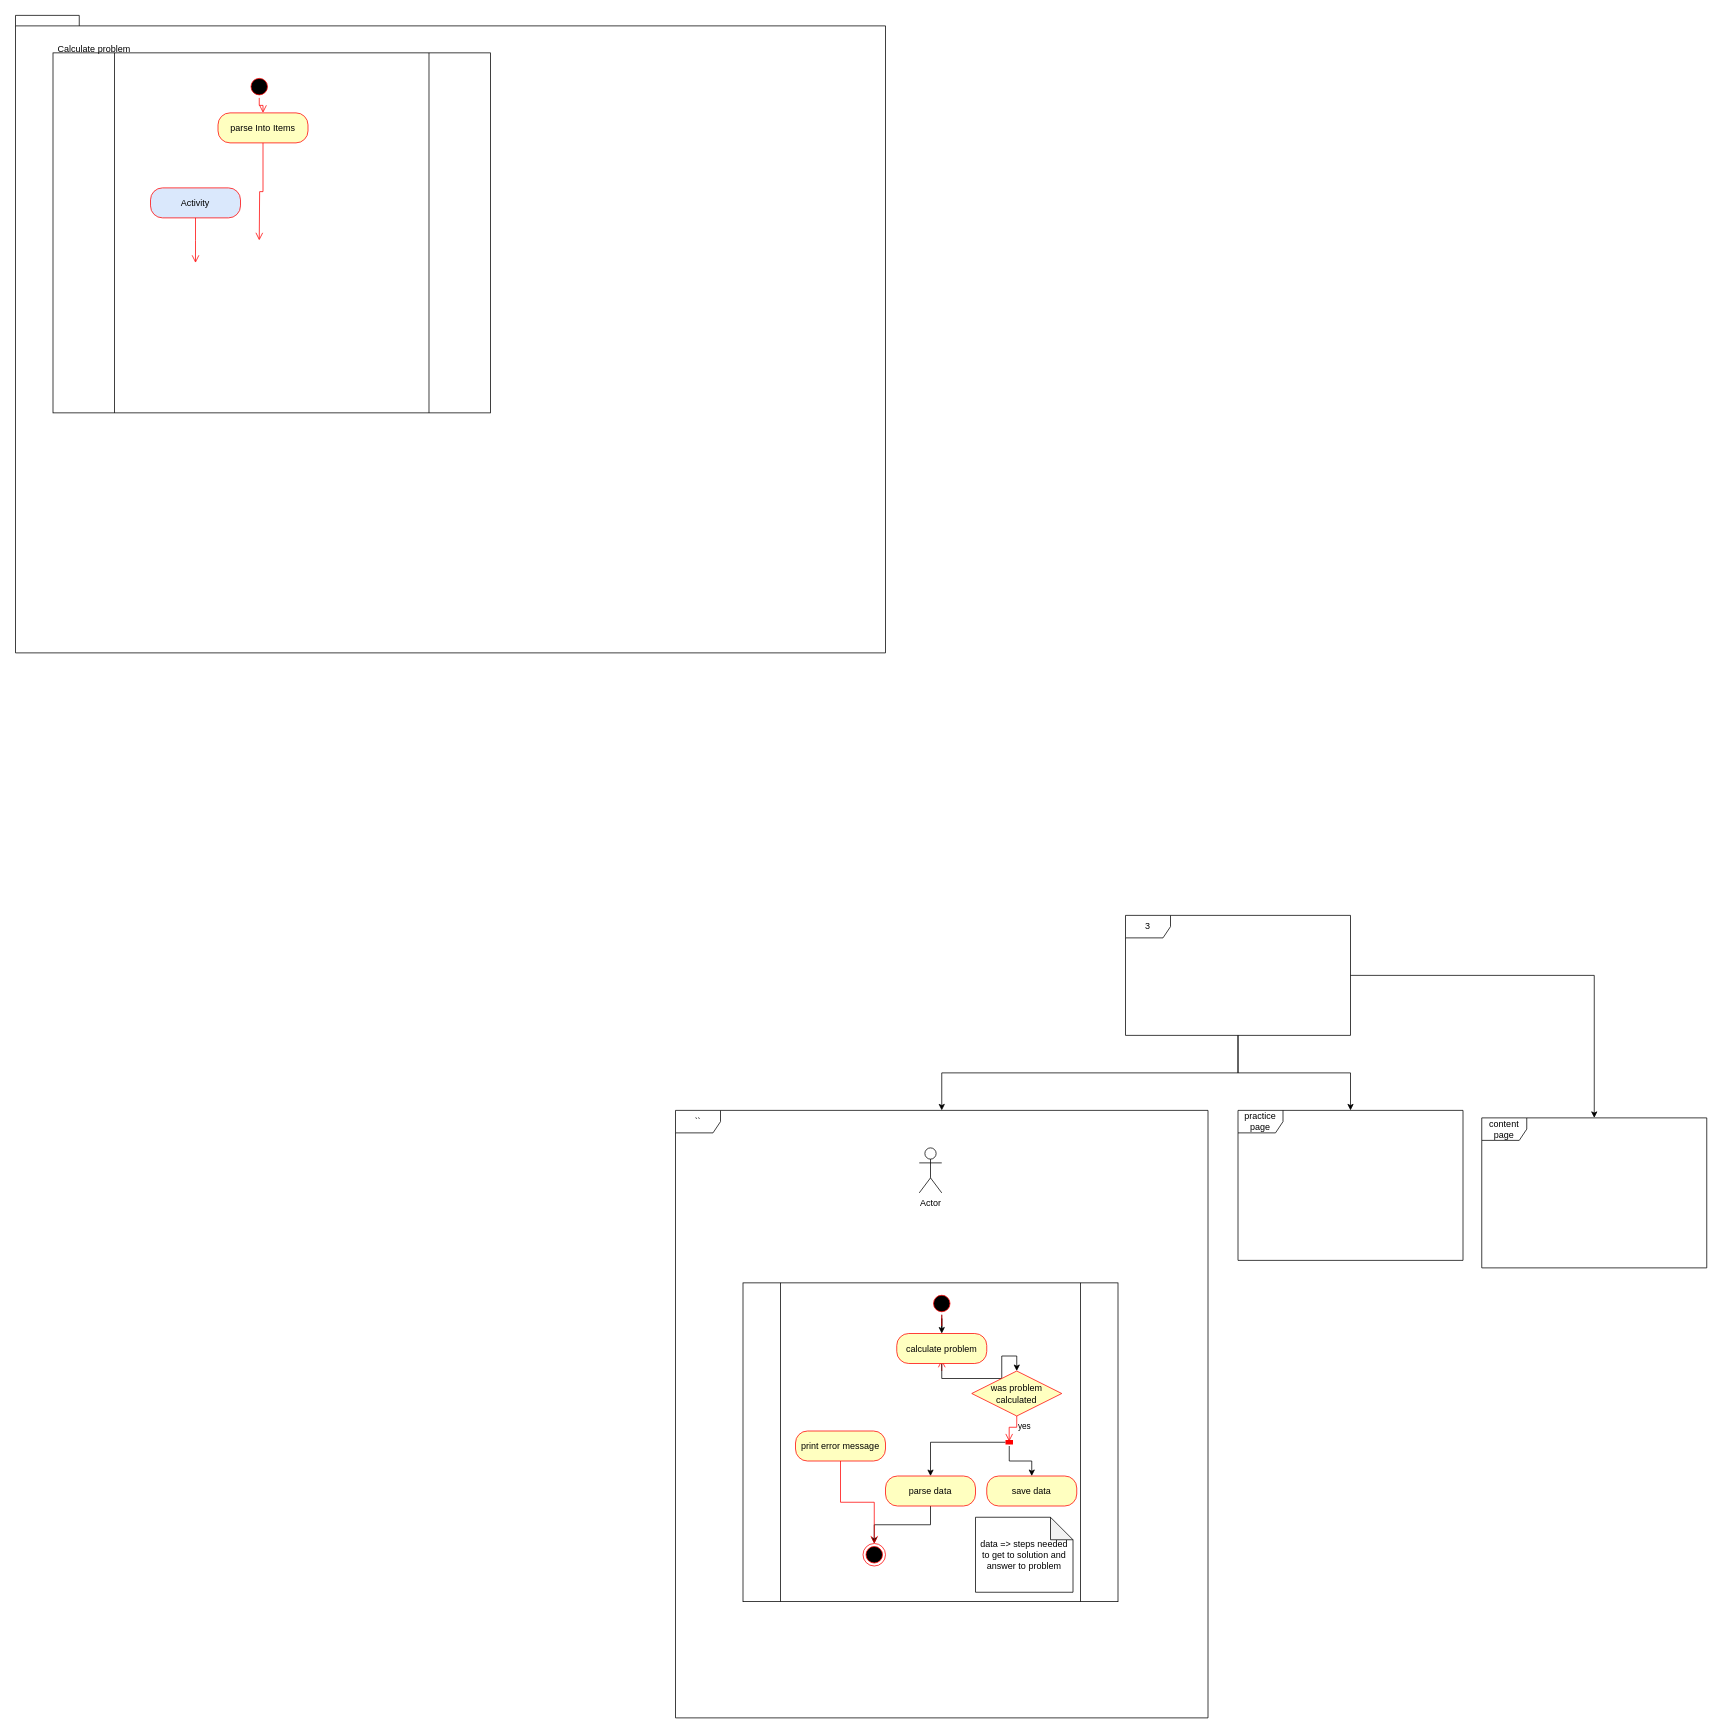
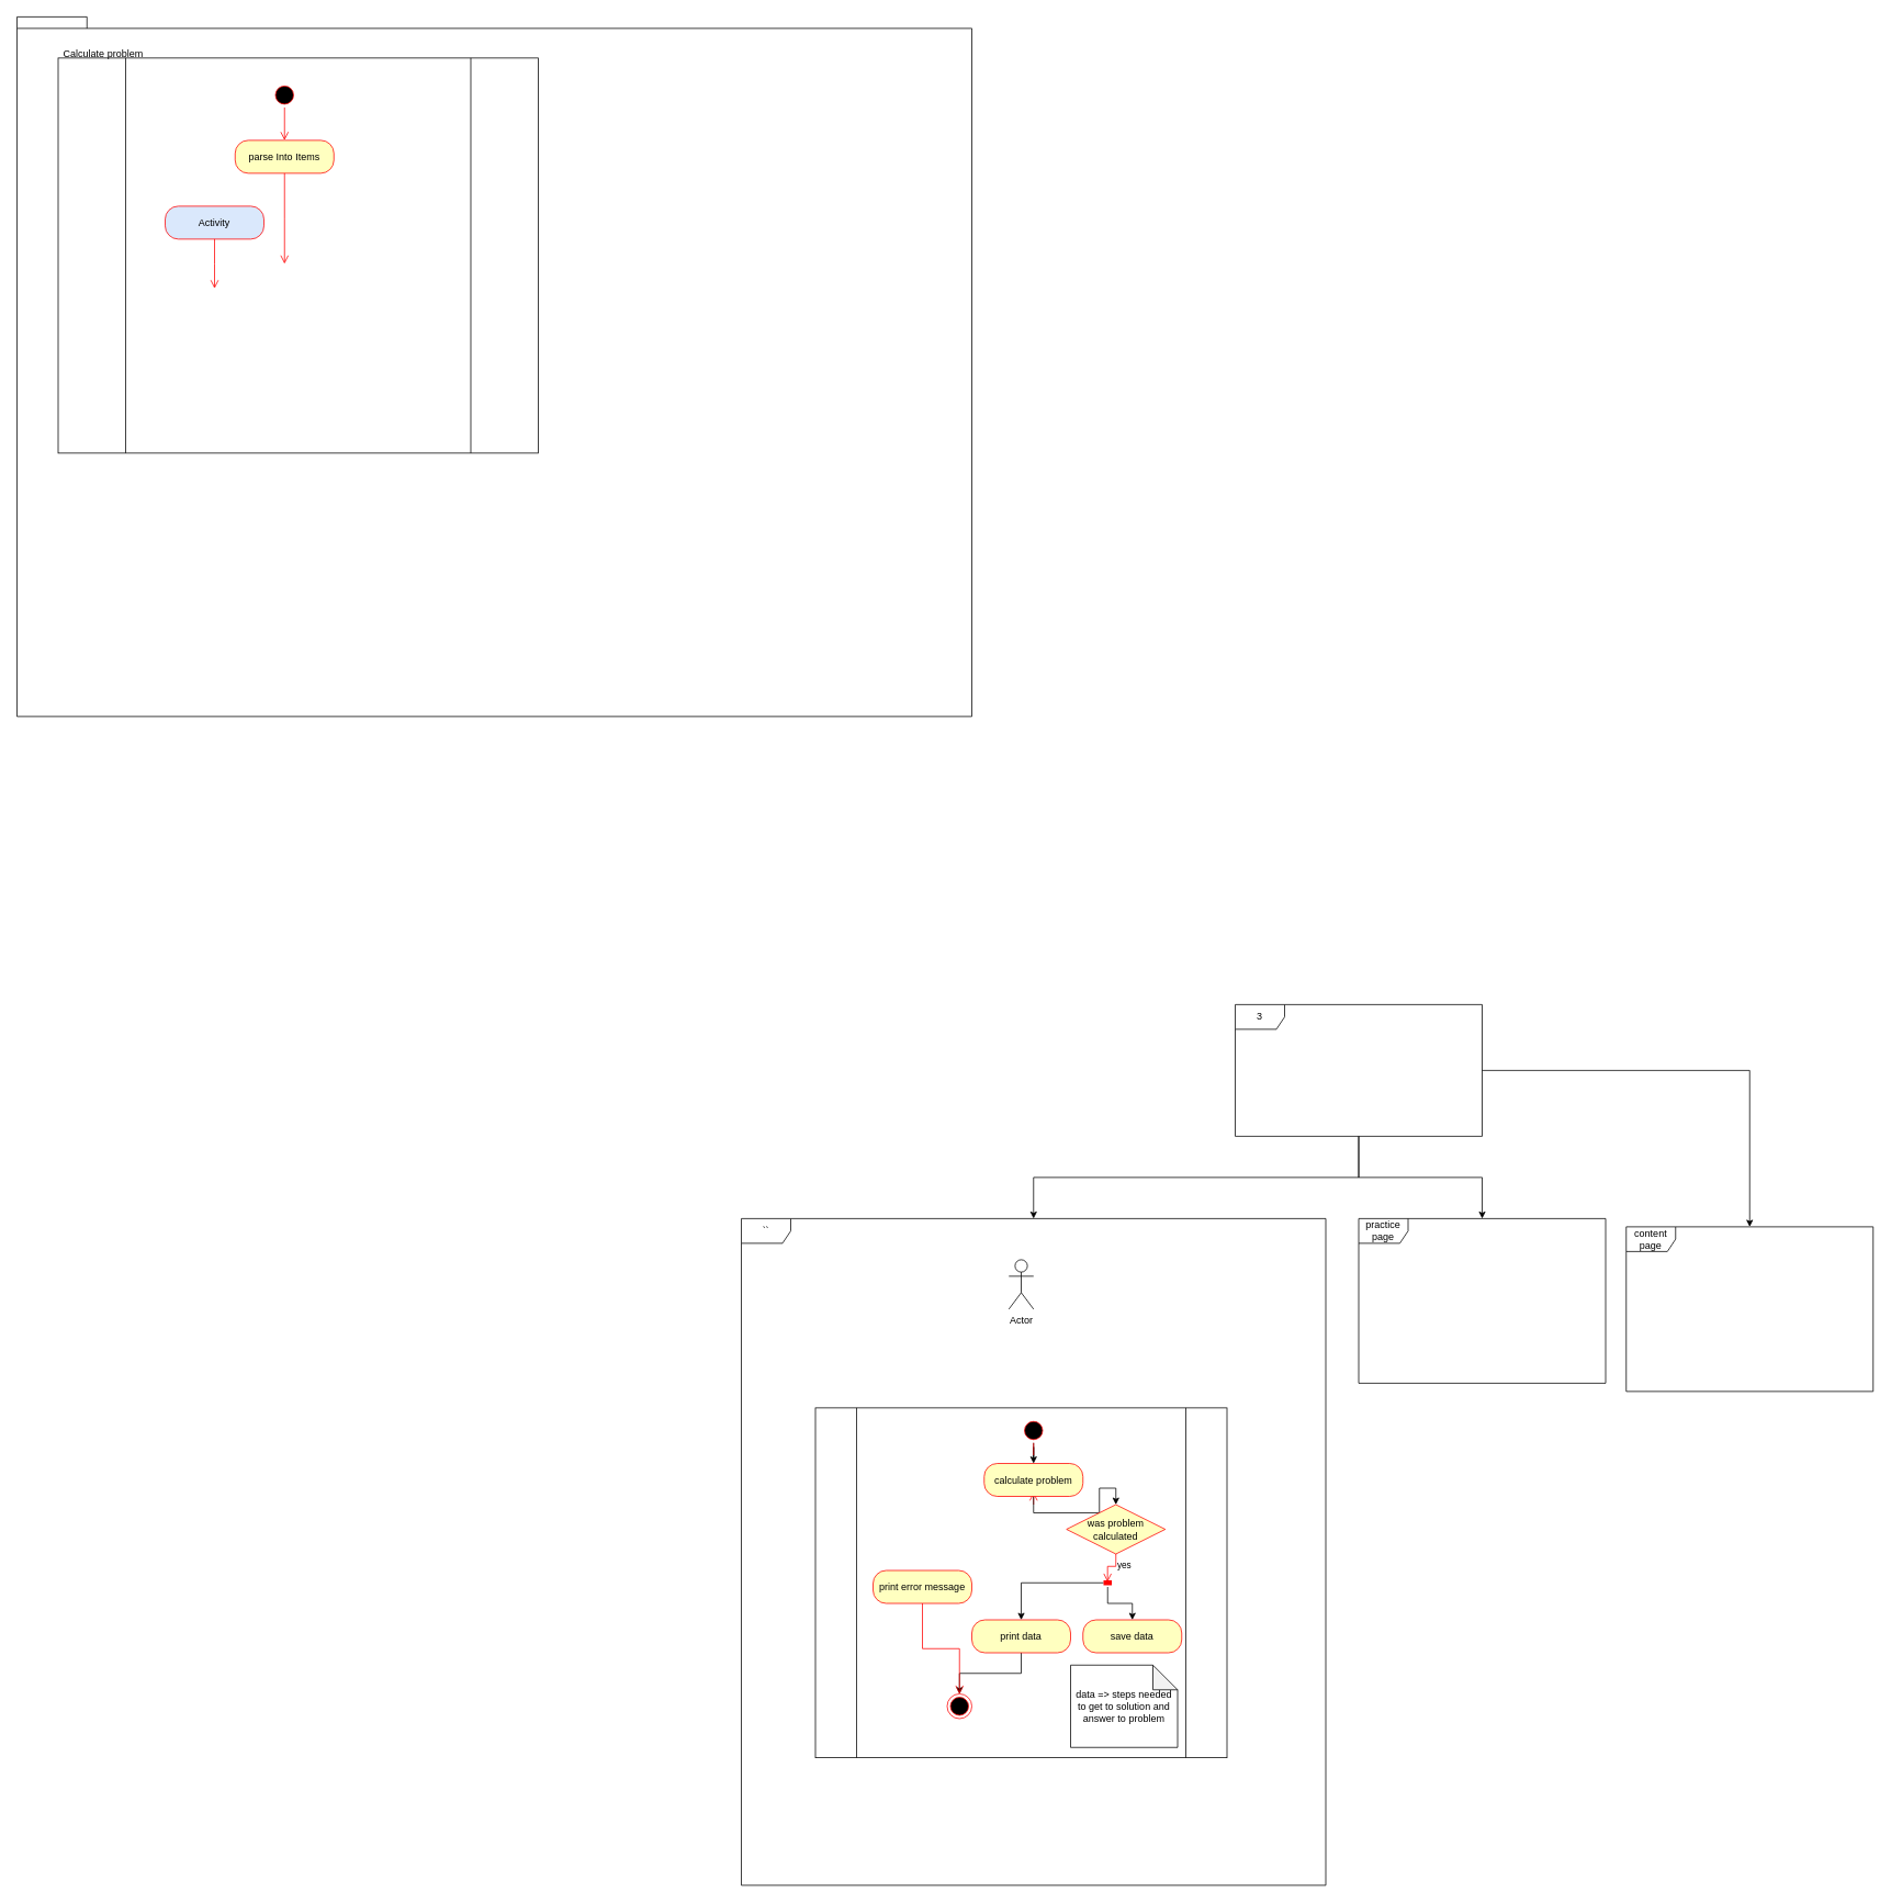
  <mxCell id="0" />
  <mxCell id="1" parent="0" />
  <mxCell id="2" style="edgeStyle=orthogonalEdgeStyle;rounded=0;orthogonalLoop=1;jettySize=auto;html=1;" edge="1" parent="1" source="5" target="6"><mxGeometry relative="1" as="geometry" /></mxCell>
  <mxCell id="3" style="edgeStyle=orthogonalEdgeStyle;rounded=0;orthogonalLoop=1;jettySize=auto;html=1;" edge="1" parent="1" source="5" target="7"><mxGeometry relative="1" as="geometry" /></mxCell>
  <mxCell id="4" style="edgeStyle=orthogonalEdgeStyle;rounded=0;orthogonalLoop=1;jettySize=auto;html=1;" edge="1" parent="1" source="5" target="8"><mxGeometry relative="1" as="geometry" /></mxCell>
  <mxCell id="5" value="3" style="shape=umlFrame;whiteSpace=wrap;html=1;" vertex="1" parent="1"><mxGeometry x="1500" y="1220" width="300" height="160" as="geometry" /></mxCell>
  <mxCell id="6" value="``" style="shape=umlFrame;whiteSpace=wrap;html=1;" vertex="1" parent="1"><mxGeometry x="900" y="1480" width="710" height="810" as="geometry" /></mxCell>
  <mxCell id="7" value="practice page" style="shape=umlFrame;whiteSpace=wrap;html=1;" vertex="1" parent="1"><mxGeometry x="1650" y="1480" width="300" height="200" as="geometry" /></mxCell>
  <mxCell id="8" value="content page" style="shape=umlFrame;whiteSpace=wrap;html=1;" vertex="1" parent="1"><mxGeometry x="1975" y="1490" width="300" height="200" as="geometry" /></mxCell>
  <mxCell id="9" value="" style="shape=process;whiteSpace=wrap;html=1;backgroundOutline=1;rounded=0;" vertex="1" parent="1"><mxGeometry x="990" y="1710" width="500" height="425" as="geometry" /></mxCell>
  <mxCell id="10" style="edgeStyle=orthogonalEdgeStyle;rounded=0;orthogonalLoop=1;jettySize=auto;html=1;" edge="1" parent="1" source="11" target="17"><mxGeometry relative="1" as="geometry" /></mxCell>
  <mxCell id="11" value="" style="ellipse;html=1;shape=startState;fillColor=#000000;strokeColor=#ff0000;" vertex="1" parent="1"><mxGeometry x="1240" y="1722.5" width="30" height="30" as="geometry" /></mxCell>
  <mxCell id="12" value="" style="edgeStyle=orthogonalEdgeStyle;html=1;verticalAlign=bottom;endArrow=open;endSize=8;strokeColor=#ff0000;rounded=0;startArrow=none;" edge="1" parent="1"><mxGeometry relative="1" as="geometry"><mxPoint x="1255" y="1812.5" as="targetPoint" /><mxPoint x="1255" y="1827.5" as="sourcePoint" /></mxGeometry></mxCell>
  <mxCell id="13" value="" style="edgeStyle=orthogonalEdgeStyle;html=1;verticalAlign=bottom;endArrow=none;endSize=8;strokeColor=#ff0000;rounded=0;" edge="1" parent="1" source="11"><mxGeometry relative="1" as="geometry"><mxPoint x="1255" y="1767.5" as="targetPoint" /><mxPoint x="1255" y="1752.5" as="sourcePoint" /></mxGeometry></mxCell>
  <mxCell id="14" style="edgeStyle=orthogonalEdgeStyle;rounded=0;orthogonalLoop=1;jettySize=auto;html=1;" edge="1" parent="1"><mxGeometry relative="1" as="geometry"><mxPoint x="1390" y="1640" as="sourcePoint" /></mxGeometry></mxCell>
  <mxCell id="15" style="edgeStyle=orthogonalEdgeStyle;rounded=0;orthogonalLoop=1;jettySize=auto;html=1;" edge="1" parent="1"><mxGeometry relative="1" as="geometry"><mxPoint x="1390" y="1640" as="sourcePoint" /></mxGeometry></mxCell>
  <mxCell id="16" style="edgeStyle=orthogonalEdgeStyle;rounded=0;orthogonalLoop=1;jettySize=auto;html=1;" edge="1" parent="1" source="17" target="23"><mxGeometry relative="1" as="geometry" /></mxCell>
  <mxCell id="17" value="calculate problem" style="rounded=1;whiteSpace=wrap;html=1;arcSize=40;fontColor=#000000;fillColor=#ffffc0;strokeColor=#ff0000;" vertex="1" parent="1"><mxGeometry x="1195" y="1777.5" width="120" height="40" as="geometry" /></mxCell>
  <mxCell id="18" style="edgeStyle=orthogonalEdgeStyle;rounded=0;orthogonalLoop=1;jettySize=auto;html=1;" edge="1" parent="1" source="19" target="21"><mxGeometry relative="1" as="geometry" /></mxCell>
- <mxCell id="19" value="parse data" style="rounded=1;whiteSpace=wrap;html=1;arcSize=40;fontColor=#000000;fillColor=#ffffc0;strokeColor=#ff0000;" vertex="1" parent="1"><mxGeometry x="1180" y="1967.5" width="120" height="40" as="geometry" /></mxCell>
+ <mxCell id="19" value="print data" style="rounded=1;whiteSpace=wrap;html=1;arcSize=40;fontColor=#000000;fillColor=#ffffc0;strokeColor=#ff0000;" vertex="1" parent="1"><mxGeometry x="1180" y="1967.5" width="120" height="40" as="geometry" /></mxCell>
  <mxCell id="20" value="save data" style="rounded=1;whiteSpace=wrap;html=1;arcSize=40;fontColor=#000000;fillColor=#ffffc0;strokeColor=#ff0000;" vertex="1" parent="1"><mxGeometry x="1315" y="1967.5" width="120" height="40" as="geometry" /></mxCell>
  <mxCell id="21" value="" style="ellipse;html=1;shape=endState;fillColor=#000000;strokeColor=#ff0000;" vertex="1" parent="1"><mxGeometry x="1150" y="2057.5" width="30" height="30" as="geometry" /></mxCell>
  <mxCell id="22" value="data =&amp;gt; steps needed to get to solution and answer to problem" style="shape=note;whiteSpace=wrap;html=1;backgroundOutline=1;darkOpacity=0.05;" vertex="1" parent="1"><mxGeometry x="1300" y="2022.5" width="130" height="100" as="geometry" /></mxCell>
  <mxCell id="23" value="was problem calculated" style="rhombus;whiteSpace=wrap;html=1;fillColor=#ffffc0;strokeColor=#ff0000;" vertex="1" parent="1"><mxGeometry x="1295" y="1827.5" width="120" height="60" as="geometry" /></mxCell>
  <mxCell id="24" value="yes" style="edgeStyle=orthogonalEdgeStyle;html=1;align=left;verticalAlign=top;endArrow=open;endSize=8;strokeColor=#ff0000;rounded=0;entryX=0.49;entryY=0.4;entryDx=0;entryDy=0;entryPerimeter=0;" edge="1" source="23" parent="1" target="27"><mxGeometry x="-1" relative="1" as="geometry"><mxPoint x="1365" y="1837.5" as="targetPoint" /></mxGeometry></mxCell>
  <mxCell id="25" style="edgeStyle=orthogonalEdgeStyle;rounded=0;orthogonalLoop=1;jettySize=auto;html=1;" edge="1" parent="1" source="27" target="19"><mxGeometry relative="1" as="geometry" /></mxCell>
  <mxCell id="26" style="edgeStyle=orthogonalEdgeStyle;rounded=0;orthogonalLoop=1;jettySize=auto;html=1;" edge="1" parent="1" source="27" target="20"><mxGeometry relative="1" as="geometry" /></mxCell>
  <mxCell id="27" value="" style="shape=line;html=1;strokeWidth=6;strokeColor=#ff0000;" vertex="1" parent="1"><mxGeometry x="1340" y="1917.5" width="10" height="10" as="geometry" /></mxCell>
  <mxCell id="28" value="print error message" style="rounded=1;whiteSpace=wrap;html=1;arcSize=40;fontColor=#000000;fillColor=#ffffc0;strokeColor=#ff0000;" vertex="1" parent="1"><mxGeometry x="1060" y="1907.5" width="120" height="40" as="geometry" /></mxCell>
  <mxCell id="29" value="" style="edgeStyle=orthogonalEdgeStyle;html=1;verticalAlign=bottom;endArrow=open;endSize=8;strokeColor=#ff0000;rounded=0;entryX=0.5;entryY=0;entryDx=0;entryDy=0;" edge="1" source="28" parent="1" target="21"><mxGeometry relative="1" as="geometry"><mxPoint x="1375" y="1917.5" as="targetPoint" /></mxGeometry></mxCell>
  <mxCell id="30" value="Actor" style="shape=umlActor;verticalLabelPosition=bottom;verticalAlign=top;html=1;rounded=0;" vertex="1" parent="1"><mxGeometry x="1225" y="1530" width="30" height="60" as="geometry" /></mxCell>
  <mxCell id="31" value="" style="shape=folder;fontStyle=1;spacingTop=10;tabWidth=40;tabHeight=14;tabPosition=left;html=1;rounded=0;" vertex="1" parent="1"><mxGeometry x="20" y="20" width="1160" height="850" as="geometry" /></mxCell>
  <mxCell id="32" value="" style="verticalLabelPosition=bottom;verticalAlign=top;html=1;shape=process;whiteSpace=wrap;rounded=0;size=0.14;arcSize=6;" vertex="1" parent="1"><mxGeometry x="70" y="70" width="583.33" height="480" as="geometry" /></mxCell>
  <mxCell id="33" value="Calculate problem" style="text;html=1;strokeColor=none;fillColor=none;align=center;verticalAlign=middle;whiteSpace=wrap;rounded=0;" vertex="1" parent="1"><mxGeometry x="70" y="50" width="110" height="30" as="geometry" /></mxCell>
  <mxCell id="34" value="" style="ellipse;html=1;shape=startState;fillColor=#000000;strokeColor=#ff0000;rounded=0;" vertex="1" parent="1"><mxGeometry x="330" y="100" width="30" height="30" as="geometry" /></mxCell>
  <mxCell id="35" value="" style="edgeStyle=orthogonalEdgeStyle;html=1;verticalAlign=bottom;endArrow=open;endSize=8;strokeColor=#ff0000;rounded=0;" edge="1" source="34" parent="1" target="36"><mxGeometry relative="1" as="geometry"><mxPoint x="345" y="190" as="targetPoint" /></mxGeometry></mxCell>
- <mxCell id="36" value="parse Into Items" style="rounded=1;whiteSpace=wrap;html=1;arcSize=40;fontColor=#000000;fillColor=#ffffc0;strokeColor=#ff0000;" vertex="1" parent="1"><mxGeometry x="290" y="150" width="120" height="40" as="geometry" /></mxCell>
+ <mxCell id="36" value="parse Into Items" style="rounded=1;whiteSpace=wrap;html=1;arcSize=40;fontColor=#000000;fillColor=#ffffc0;strokeColor=#ff0000;" vertex="1" parent="1"><mxGeometry x="285" y="170" width="120" height="40" as="geometry" /></mxCell>
  <mxCell id="37" value="" style="edgeStyle=orthogonalEdgeStyle;html=1;verticalAlign=bottom;endArrow=open;endSize=8;strokeColor=#ff0000;rounded=0;" edge="1" source="36" parent="1"><mxGeometry relative="1" as="geometry"><mxPoint x="345" y="320" as="targetPoint" /></mxGeometry></mxCell>
  <mxCell id="38" value="Activity" style="rounded=1;whiteSpace=wrap;html=1;arcSize=40;fontColor=#000000;fillColor=#dae8fc;strokeColor=#ff0000;" vertex="1" parent="1"><mxGeometry x="200" y="250" width="120" height="40" as="geometry" /></mxCell>
  <mxCell id="39" value="" style="edgeStyle=orthogonalEdgeStyle;html=1;verticalAlign=bottom;endArrow=open;endSize=8;strokeColor=#ff0000;rounded=0;" edge="1" source="38" parent="1"><mxGeometry relative="1" as="geometry"><mxPoint x="260" y="350" as="targetPoint" /></mxGeometry></mxCell>
